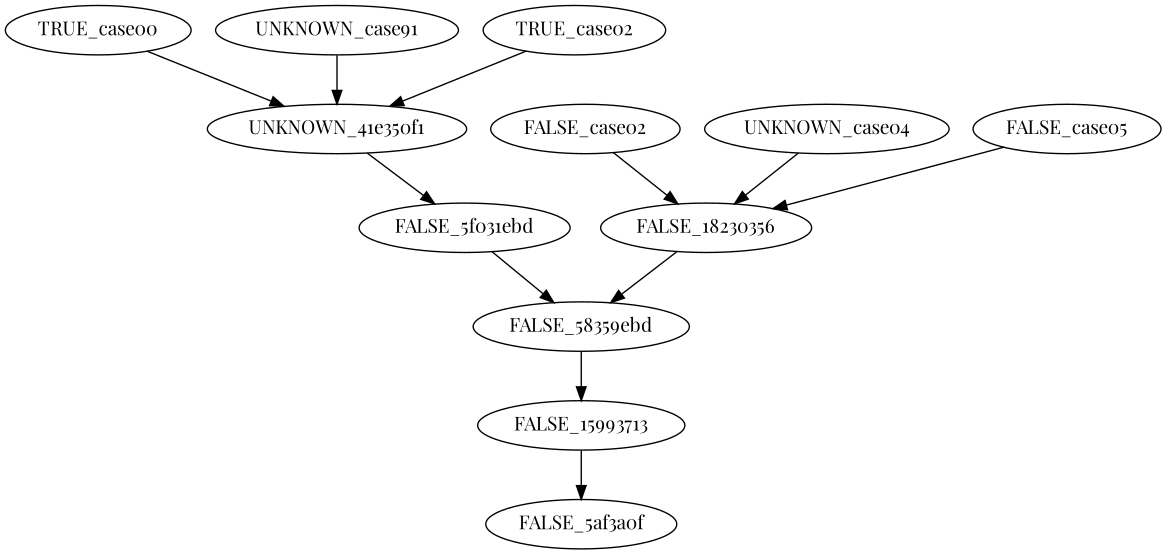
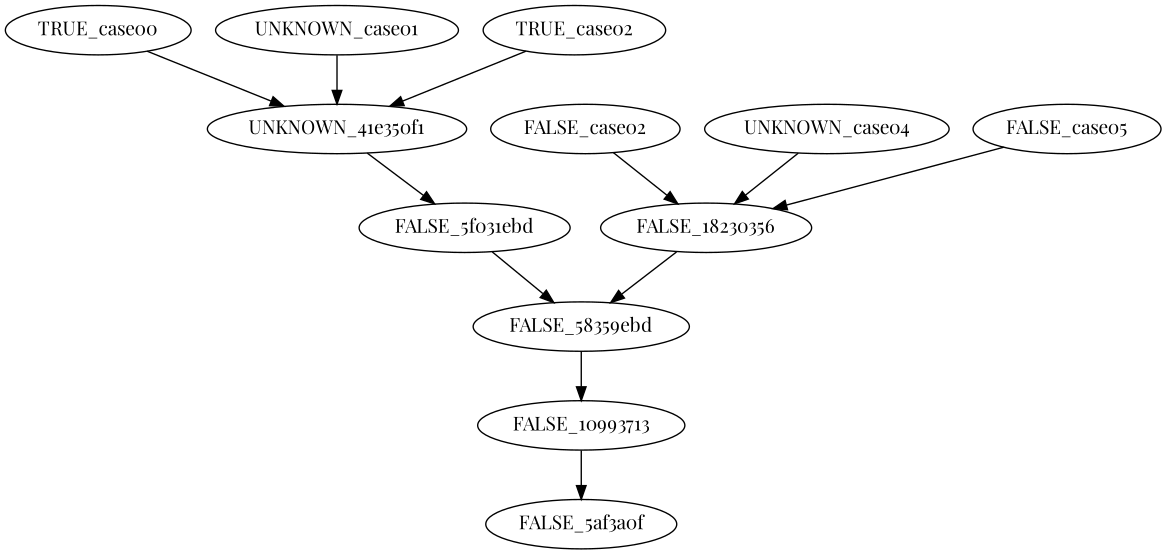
  digraph {
    fontname="Playfair Display"
    node [fontname="Playfair Display"]
    edge [fontname="Playfair Display"]
    TRUE_case00
    UNKNOWN_41e350f1
    FALSE_5f031ebd
    FALSE_58359ebd
-   UNKNOWN_case01 [label=UNKNOWN_case91]
+   UNKNOWN_case01
    TRUE_case02
    n7 [label=FALSE_case02]
    FALSE_18230356
    UNKNOWN_case04
    FALSE_case05
-   FALSE_10993713 [label=FALSE_15993713]
+   FALSE_10993713
    FALSE_5af3a0f
    TRUE_case00 -> UNKNOWN_41e350f1
    UNKNOWN_41e350f1 -> FALSE_5f031ebd
    FALSE_5f031ebd -> FALSE_58359ebd
    FALSE_58359ebd -> FALSE_10993713
    UNKNOWN_case01 -> UNKNOWN_41e350f1
    TRUE_case02 -> UNKNOWN_41e350f1
    n7 -> FALSE_18230356
    FALSE_18230356 -> FALSE_58359ebd
    UNKNOWN_case04 -> FALSE_18230356
    FALSE_case05 -> FALSE_18230356
    FALSE_10993713 -> FALSE_5af3a0f
  }
